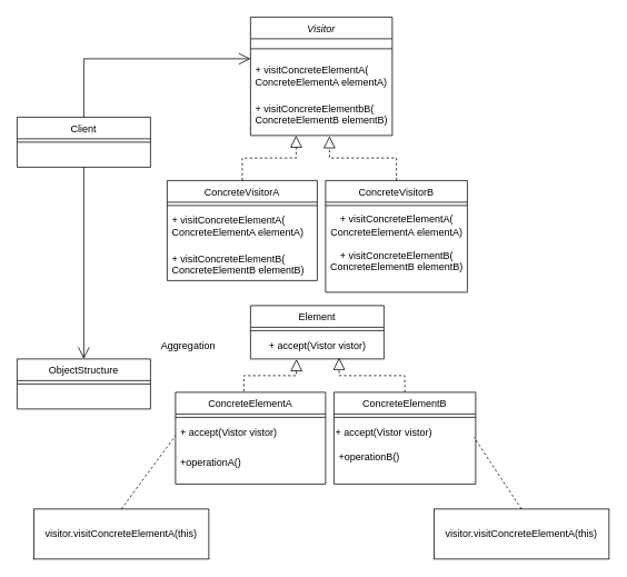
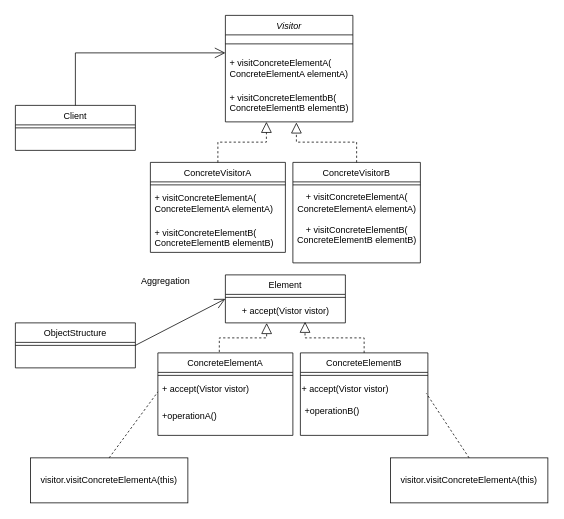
  <mxCell id="0" />
  <mxCell id="1" parent="0" />
  <mxCell id="2" value="Visitor" style="swimlane;fontStyle=2;align=center;verticalAlign=top;childLayout=stackLayout;horizontal=1;startSize=26;horizontalStack=0;resizeParent=1;resizeLast=0;collapsible=1;marginBottom=0;rounded=0;shadow=0;strokeWidth=1;" parent="1" vertex="1"><mxGeometry x="300" y="20" width="170" height="142" as="geometry"><mxRectangle x="230" y="140" width="160" height="26" as="alternateBounds" /></mxGeometry></mxCell>
  <mxCell id="3" value="" style="line;html=1;strokeWidth=1;align=left;verticalAlign=middle;spacingTop=-1;spacingLeft=3;spacingRight=3;rotatable=0;labelPosition=right;points=[];portConstraint=eastwest;" parent="2" vertex="1"><mxGeometry y="26" width="170" height="24" as="geometry" /></mxCell>
  <mxCell id="4" value="+ visitConcreteElementA(&#10;ConcreteElementA elementA)" style="text;align=left;verticalAlign=top;spacingLeft=4;spacingRight=4;overflow=hidden;rotatable=0;points=[[0,0.5],[1,0.5]];portConstraint=eastwest;" parent="2" vertex="1"><mxGeometry y="50" width="170" height="46" as="geometry" /></mxCell>
  <mxCell id="5" value="+ visitConcreteElementbB(&#10;ConcreteElementB elementB)" style="text;align=left;verticalAlign=top;spacingLeft=4;spacingRight=4;overflow=hidden;rotatable=0;points=[[0,0.5],[1,0.5]];portConstraint=eastwest;" vertex="1" parent="2"><mxGeometry y="96" width="170" height="46" as="geometry" /></mxCell>
  <mxCell id="6" value="ConcreteVisitorA" style="swimlane;fontStyle=0;align=center;verticalAlign=top;childLayout=stackLayout;horizontal=1;startSize=26;horizontalStack=0;resizeParent=1;resizeLast=0;collapsible=1;marginBottom=0;rounded=0;shadow=0;strokeWidth=1;" parent="1" vertex="1"><mxGeometry x="200" y="216" width="180" height="120" as="geometry"><mxRectangle x="130" y="380" width="160" height="26" as="alternateBounds" /></mxGeometry></mxCell>
  <mxCell id="7" value="" style="line;html=1;strokeWidth=1;align=left;verticalAlign=middle;spacingTop=-1;spacingLeft=3;spacingRight=3;rotatable=0;labelPosition=right;points=[];portConstraint=eastwest;" parent="6" vertex="1"><mxGeometry y="26" width="180" height="8" as="geometry" /></mxCell>
  <mxCell id="8" value="+ visitConcreteElementA(&#10;ConcreteElementA elementA)" style="text;align=left;verticalAlign=top;spacingLeft=4;spacingRight=4;overflow=hidden;rotatable=0;points=[[0,0.5],[1,0.5]];portConstraint=eastwest;fontStyle=0" parent="6" vertex="1"><mxGeometry y="34" width="180" height="46" as="geometry" /></mxCell>
  <mxCell id="9" value="+ visitConcreteElementB(&#10;ConcreteElementB elementB)&#10;" style="text;align=left;verticalAlign=top;spacingLeft=4;spacingRight=4;overflow=hidden;rotatable=0;points=[[0,0.5],[1,0.5]];portConstraint=eastwest;" parent="6" vertex="1"><mxGeometry y="80" width="180" height="40" as="geometry" /></mxCell>
  <mxCell id="10" value="ConcreteVisitorB" style="swimlane;fontStyle=0;align=center;verticalAlign=top;childLayout=stackLayout;horizontal=1;startSize=26;horizontalStack=0;resizeParent=1;resizeLast=0;collapsible=1;marginBottom=0;rounded=0;shadow=0;strokeWidth=1;" parent="1" vertex="1"><mxGeometry x="390" y="216" width="170" height="134" as="geometry"><mxRectangle x="340" y="380" width="170" height="26" as="alternateBounds" /></mxGeometry></mxCell>
  <mxCell id="11" value="" style="line;html=1;strokeWidth=1;align=left;verticalAlign=middle;spacingTop=-1;spacingLeft=3;spacingRight=3;rotatable=0;labelPosition=right;points=[];portConstraint=eastwest;" parent="10" vertex="1"><mxGeometry y="26" width="170" height="8" as="geometry" /></mxCell>
  <mxCell id="12" value="&lt;span style=&quot;text-align: left;&quot;&gt;+ visitConcreteElementA(&lt;/span&gt;&lt;br style=&quot;padding: 0px; margin: 0px; text-align: left;&quot;&gt;&lt;span style=&quot;text-align: left;&quot;&gt;ConcreteElementA elementA)&lt;/span&gt;" style="text;html=1;align=center;verticalAlign=middle;resizable=0;points=[];autosize=1;strokeColor=none;fillColor=none;" vertex="1" parent="10"><mxGeometry y="34" width="170" height="40" as="geometry" /></mxCell>
  <mxCell id="13" value="+ visitConcreteElementB(&lt;br style=&quot;padding: 0px; margin: 0px;&quot;&gt;ConcreteElementB elementB)&lt;div style=&quot;padding: 0px; margin: 0px;&quot;&gt;&lt;br style=&quot;padding: 0px; margin: 0px; text-align: left;&quot;&gt;&lt;/div&gt;" style="text;html=1;align=center;verticalAlign=middle;resizable=0;points=[];autosize=1;strokeColor=none;fillColor=none;" vertex="1" parent="10"><mxGeometry y="74" width="170" height="60" as="geometry" /></mxCell>
  <mxCell id="14" value="Client" style="swimlane;fontStyle=0;align=center;verticalAlign=top;childLayout=stackLayout;horizontal=1;startSize=26;horizontalStack=0;resizeParent=1;resizeLast=0;collapsible=1;marginBottom=0;rounded=0;shadow=0;strokeWidth=1;" parent="1" vertex="1"><mxGeometry x="20" y="140" width="160" height="60" as="geometry"><mxRectangle x="550" y="140" width="160" height="26" as="alternateBounds" /></mxGeometry></mxCell>
  <mxCell id="15" value="" style="line;html=1;strokeWidth=1;align=left;verticalAlign=middle;spacingTop=-1;spacingLeft=3;spacingRight=3;rotatable=0;labelPosition=right;points=[];portConstraint=eastwest;" parent="14" vertex="1"><mxGeometry y="26" width="160" height="8" as="geometry" /></mxCell>
  <mxCell id="16" value="" style="endArrow=block;dashed=1;endFill=0;endSize=12;html=1;rounded=0;exitX=0.5;exitY=0;exitDx=0;exitDy=0;entryX=0.322;entryY=1;entryDx=0;entryDy=0;entryPerimeter=0;edgeStyle=orthogonalEdgeStyle;" edge="1" parent="1" source="6" target="5"><mxGeometry width="160" relative="1" as="geometry"><mxPoint x="290" y="200" as="sourcePoint" /><mxPoint x="350" y="180" as="targetPoint" /></mxGeometry></mxCell>
  <mxCell id="17" value="" style="endArrow=block;dashed=1;endFill=0;endSize=12;html=1;rounded=0;exitX=0.5;exitY=0;exitDx=0;exitDy=0;entryX=0.557;entryY=1.018;entryDx=0;entryDy=0;entryPerimeter=0;edgeStyle=orthogonalEdgeStyle;" edge="1" parent="1" source="10" target="5"><mxGeometry width="160" relative="1" as="geometry"><mxPoint x="290" y="200" as="sourcePoint" /><mxPoint x="400" y="210" as="targetPoint" /></mxGeometry></mxCell>
  <mxCell id="18" value="" style="endArrow=open;endFill=1;endSize=12;html=1;rounded=0;exitX=0.5;exitY=0;exitDx=0;exitDy=0;edgeStyle=orthogonalEdgeStyle;" edge="1" parent="1" source="14"><mxGeometry width="160" relative="1" as="geometry"><mxPoint y="110" as="sourcePoint" x="80" /><mxPoint x="300" y="70" as="targetPoint" /><Array as="points"><mxPoint x="100" y="70" /></Array></mxGeometry></mxCell>
- <mxCell id="19" value="" style="endArrow=open;endFill=1;endSize=12;html=1;rounded=0;exitX=0.5;exitY=1;exitDx=0;exitDy=0;entryX=0.5;entryY=0;entryDx=0;entryDy=0;" edge="1" parent="1" source="14" target="20"><mxGeometry width="160" relative="1" as="geometry"><mxPoint x="90" y="180" as="sourcePoint" /><mxPoint x="100" y="270" as="targetPoint" /></mxGeometry></mxCell>
  <mxCell id="20" value="ObjectStructure" style="swimlane;fontStyle=0;align=center;verticalAlign=top;childLayout=stackLayout;horizontal=1;startSize=26;horizontalStack=0;resizeParent=1;resizeLast=0;collapsible=1;marginBottom=0;rounded=0;shadow=0;strokeWidth=1;" vertex="1" parent="1"><mxGeometry x="20" y="430" width="160" height="60" as="geometry"><mxRectangle x="550" y="140" width="160" height="26" as="alternateBounds" /></mxGeometry></mxCell>
  <mxCell id="21" value="" style="line;html=1;strokeWidth=1;align=left;verticalAlign=middle;spacingTop=-1;spacingLeft=3;spacingRight=3;rotatable=0;labelPosition=right;points=[];portConstraint=eastwest;" vertex="1" parent="20"><mxGeometry y="26" width="160" height="8" as="geometry" /></mxCell>
+ <mxCell id="22" value="" style="endArrow=open;endFill=1;endSize=12;html=1;rounded=0;exitX=1;exitY=0.5;exitDx=0;exitDy=0;entryX=0;entryY=0.5;entryDx=0;entryDy=0;" edge="1" parent="1" source="20" target="23"><mxGeometry width="160" relative="1" as="geometry"><mxPoint x="210" y="280" as="sourcePoint" /><mxPoint x="320" y="460" as="targetPoint" /></mxGeometry></mxCell>
  <mxCell id="23" value="Element" style="swimlane;fontStyle=0;align=center;verticalAlign=top;childLayout=stackLayout;horizontal=1;startSize=26;horizontalStack=0;resizeParent=1;resizeLast=0;collapsible=1;marginBottom=0;rounded=0;shadow=0;strokeWidth=1;" vertex="1" parent="1"><mxGeometry x="300" y="366" width="160" height="64" as="geometry"><mxRectangle x="550" y="140" width="160" height="26" as="alternateBounds" /></mxGeometry></mxCell>
  <mxCell id="24" value="" style="line;html=1;strokeWidth=1;align=left;verticalAlign=middle;spacingTop=-1;spacingLeft=3;spacingRight=3;rotatable=0;labelPosition=right;points=[];portConstraint=eastwest;" vertex="1" parent="23"><mxGeometry y="26" width="160" height="8" as="geometry" /></mxCell>
  <mxCell id="25" value="+ accept(Vistor vistor)" style="text;html=1;align=center;verticalAlign=middle;resizable=0;points=[];autosize=1;strokeColor=none;fillColor=none;" vertex="1" parent="23"><mxGeometry y="34" width="160" height="30" as="geometry" /></mxCell>
  <mxCell id="26" value="" style="endArrow=block;dashed=1;endFill=0;endSize=12;html=1;rounded=0;exitX=0.455;exitY=-0.01;exitDx=0;exitDy=0;entryX=0.344;entryY=1.007;entryDx=0;entryDy=0;entryPerimeter=0;edgeStyle=orthogonalEdgeStyle;exitPerimeter=0;" edge="1" parent="1" source="28" target="25"><mxGeometry width="160" relative="1" as="geometry"><mxPoint x="290" y="522" as="sourcePoint" /><mxPoint x="355" y="454" as="targetPoint" /></mxGeometry></mxCell>
  <mxCell id="27" value="" style="endArrow=block;dashed=1;endFill=0;endSize=12;html=1;rounded=0;exitX=0.5;exitY=0;exitDx=0;exitDy=0;entryX=0.664;entryY=0.953;entryDx=0;entryDy=0;entryPerimeter=0;edgeStyle=orthogonalEdgeStyle;" edge="1" parent="1" source="32" target="25"><mxGeometry width="160" relative="1" as="geometry"><mxPoint x="490" y="521" as="sourcePoint" /><mxPoint x="410" y="454" as="targetPoint" /></mxGeometry></mxCell>
  <mxCell id="28" value="ConcreteElementA" style="swimlane;fontStyle=0;align=center;verticalAlign=top;childLayout=stackLayout;horizontal=1;startSize=26;horizontalStack=0;resizeParent=1;resizeLast=0;collapsible=1;marginBottom=0;rounded=0;shadow=0;strokeWidth=1;" vertex="1" parent="1"><mxGeometry x="210" y="470" width="180" height="110" as="geometry"><mxRectangle x="130" y="380" width="160" height="26" as="alternateBounds" /></mxGeometry></mxCell>
  <mxCell id="29" value="" style="line;html=1;strokeWidth=1;align=left;verticalAlign=middle;spacingTop=-1;spacingLeft=3;spacingRight=3;rotatable=0;labelPosition=right;points=[];portConstraint=eastwest;" vertex="1" parent="28"><mxGeometry y="26" width="180" height="8" as="geometry" /></mxCell>
  <mxCell id="30" value="+ accept(Vistor vistor)" style="text;align=left;verticalAlign=top;spacingLeft=4;spacingRight=4;overflow=hidden;rotatable=0;points=[[0,0.5],[1,0.5]];portConstraint=eastwest;fontStyle=0" vertex="1" parent="28"><mxGeometry y="34" width="180" height="36" as="geometry" /></mxCell>
  <mxCell id="31" value="+operationA()" style="text;align=left;verticalAlign=top;spacingLeft=4;spacingRight=4;overflow=hidden;rotatable=0;points=[[0,0.5],[1,0.5]];portConstraint=eastwest;" vertex="1" parent="28"><mxGeometry y="70" width="180" height="30" as="geometry" /></mxCell>
  <mxCell id="32" value="ConcreteElementB" style="swimlane;fontStyle=0;align=center;verticalAlign=top;childLayout=stackLayout;horizontal=1;startSize=26;horizontalStack=0;resizeParent=1;resizeLast=0;collapsible=1;marginBottom=0;rounded=0;shadow=0;strokeWidth=1;" vertex="1" parent="1"><mxGeometry x="400" y="470" width="170" height="110" as="geometry"><mxRectangle x="340" y="380" width="170" height="26" as="alternateBounds" /></mxGeometry></mxCell>
  <mxCell id="33" value="" style="line;html=1;strokeWidth=1;align=left;verticalAlign=middle;spacingTop=-1;spacingLeft=3;spacingRight=3;rotatable=0;labelPosition=right;points=[];portConstraint=eastwest;" vertex="1" parent="32"><mxGeometry y="26" width="170" height="8" as="geometry" /></mxCell>
  <mxCell id="34" value="&lt;span style=&quot;&quot;&gt;+ accept(Vistor vistor)&lt;/span&gt;" style="text;html=1;align=left;verticalAlign=middle;resizable=0;points=[];autosize=1;strokeColor=none;fillColor=none;" vertex="1" parent="32"><mxGeometry y="34" width="170" height="30" as="geometry" /></mxCell>
  <mxCell id="35" value="+operationB()" style="text;align=left;verticalAlign=top;spacingLeft=4;spacingRight=4;overflow=hidden;rotatable=0;points=[[0,0.5],[1,0.5]];portConstraint=eastwest;" vertex="1" parent="32"><mxGeometry y="64" width="170" height="26" as="geometry" /></mxCell>
  <mxCell id="36" value="" style="endArrow=none;dashed=1;html=1;rounded=0;entryX=0;entryY=0.5;entryDx=0;entryDy=0;exitX=0.5;exitY=0;exitDx=0;exitDy=0;" edge="1" parent="1" source="37" target="30"><mxGeometry width="50" height="50" relative="1" as="geometry"><mxPoint x="130" y="680" as="sourcePoint" /><mxPoint x="390" y="420" as="targetPoint" /></mxGeometry></mxCell>
  <mxCell id="37" value="visitor.visitConcreteElementA(this)" style="whiteSpace=wrap;html=1;" vertex="1" parent="1"><mxGeometry x="40" y="610" width="210" height="60" as="geometry" /></mxCell>
  <mxCell id="38" value="visitor.visitConcreteElementA(this)" style="whiteSpace=wrap;html=1;" vertex="1" parent="1"><mxGeometry x="520" y="610" width="210" height="60" as="geometry" /></mxCell>
  <mxCell id="39" value="" style="endArrow=none;dashed=1;html=1;rounded=0;entryX=0.988;entryY=0.667;entryDx=0;entryDy=0;entryPerimeter=0;exitX=0.5;exitY=0;exitDx=0;exitDy=0;" edge="1" parent="1" source="38" target="34"><mxGeometry width="50" height="50" relative="1" as="geometry"><mxPoint x="600" y="660" as="sourcePoint" /><mxPoint x="220" y="597" as="targetPoint" /></mxGeometry></mxCell>
- <mxCell id="40" value="Aggregation" style="text;html=1;align=center;verticalAlign=middle;resizable=0;points=[];autosize=1;strokeColor=none;fillColor=none;" vertex="1" parent="1"><mxGeometry x="180" y="400" width="90" height="30" as="geometry" /></mxCell>
+ <mxCell id="40" value="Aggregation" style="text;html=1;align=center;verticalAlign=middle;resizable=0;points=[];autosize=1;strokeColor=none;fillColor=none;" vertex="1" parent="1"><mxGeometry x="175" y="360" width="90" height="30" as="geometry" /></mxCell>
